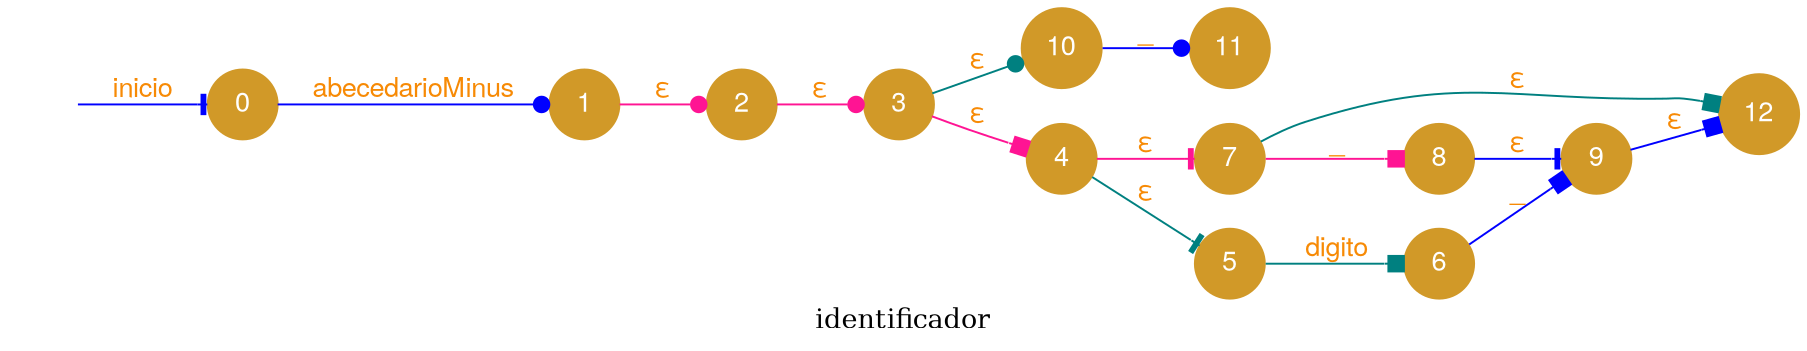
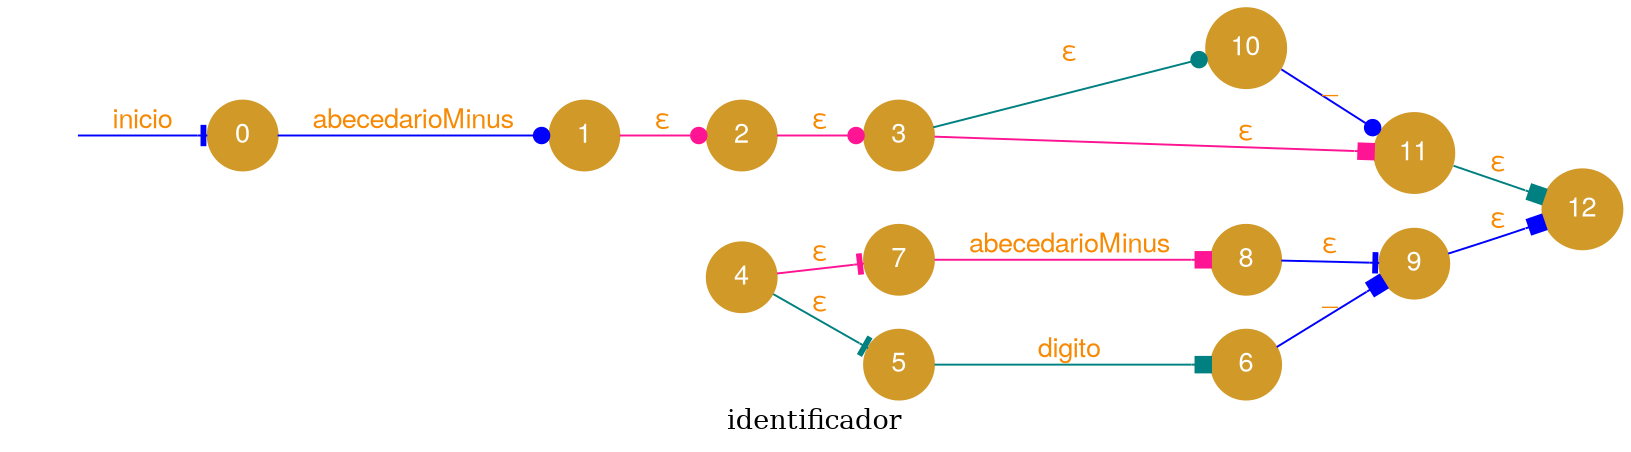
  digraph {
    label=identificador
    rankdir=LR
    node [color="#d19928" fillcolor="#d19928" fontcolor=white fontname="Helvetica,Arial,sans-serif" shape=circle style=filled]
    edge [arrowhead=box color=blue fontcolor="#f78a05" fontname="Helvetica,Arial,sans-serif"]
    flechainicio [fontsize=0 style=invis]
    0
    1
    2
    3
    10
    4
    11
    7
    5
    12
    8
    6
    9
    flechainicio -> 0 [arrowhead=tee label=inicio]
    0 -> 1 [arrowhead=dot label=abecedarioMinus]
    1 -> 2 [arrowhead=dot color=deeppink label="ε"]
    2 -> 3 [arrowhead=dot color=deeppink label="ε"]
    3 -> 10 [arrowhead=dot color=teal label="ε"]
-   3 -> 4 [color=deeppink label="ε"]
+   3 -> 11 [color=deeppink label="ε"]
    10 -> 11 [arrowhead=dot label=_]
    4 -> 7 [arrowhead=tee color=deeppink label="ε"]
    4 -> 5 [arrowhead=tee color=teal label="ε"]
-   7 -> 12 [color=teal label="ε"]
-   7 -> 8 [color=deeppink label=_]
+   11 -> 12 [color=teal label="ε"]
+   7 -> 8 [color=deeppink label=abecedarioMinus]
    5 -> 6 [color=teal label=digito]
    8 -> 9 [arrowhead=tee label="ε"]
    6 -> 9 [label=_]
    9 -> 12 [label="ε"]
  }
